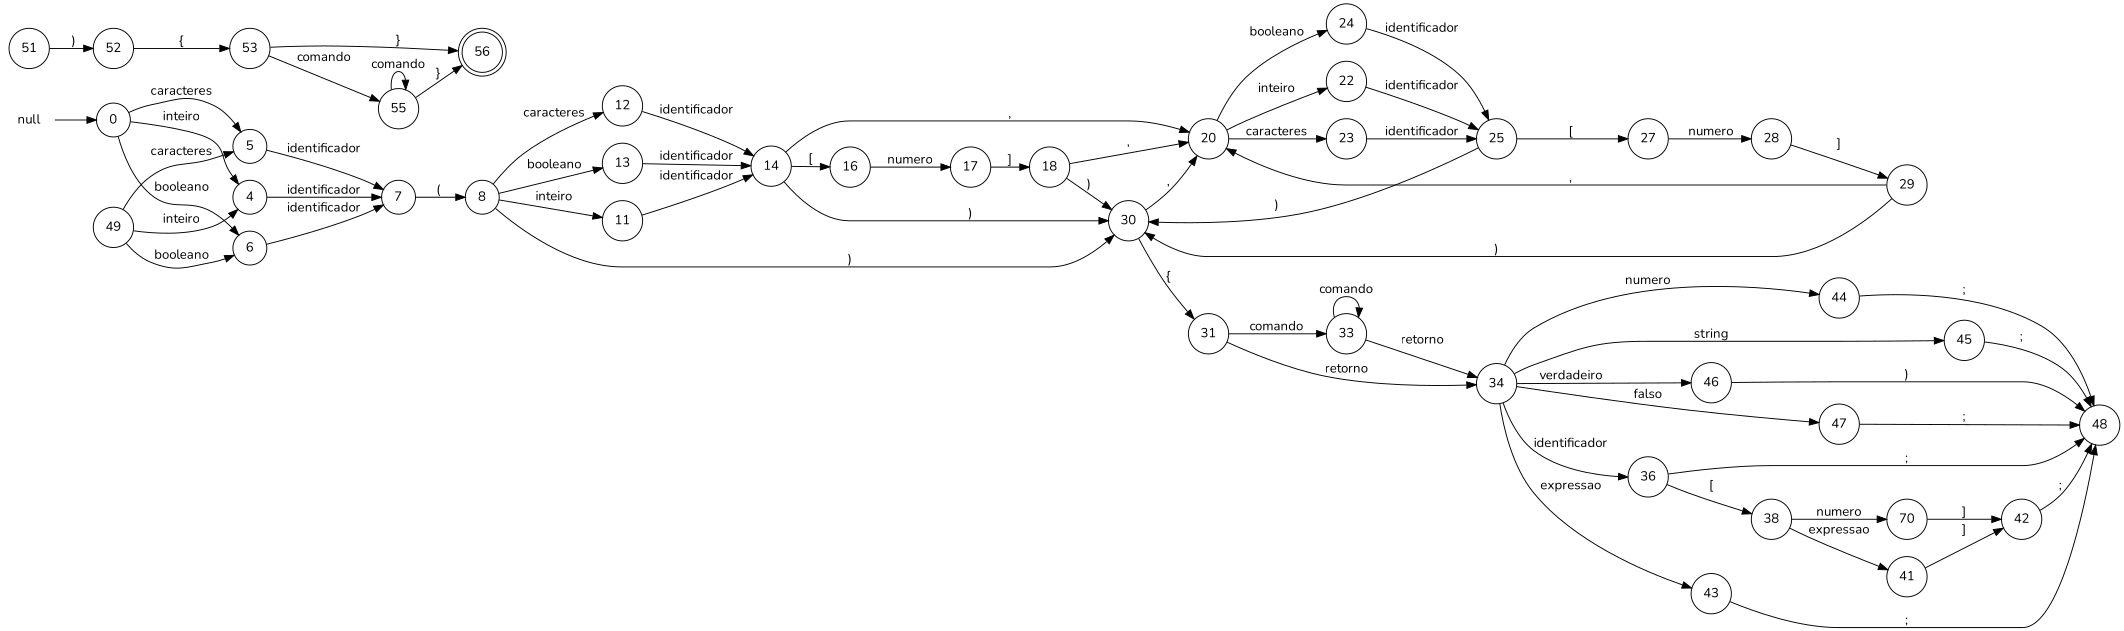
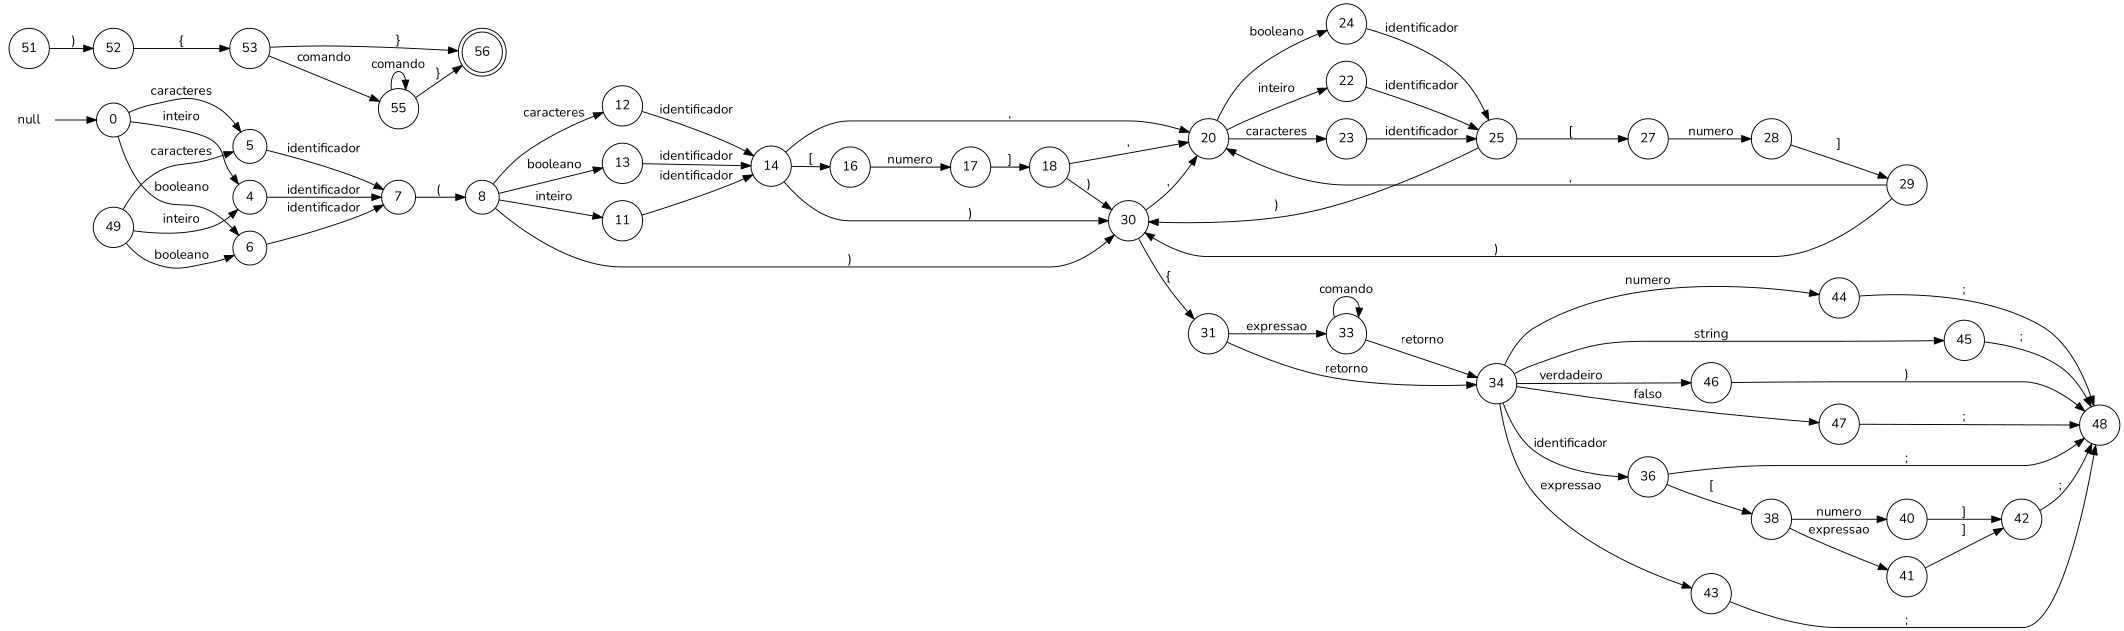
  digraph {
    fontname=Nunito
    rankdir=LR
    node [fontname=Nunito shape=circle]
    edge [fontname=Nunito]
    null [shape=plaintext]
    0
    4
    5
    6
    56 [shape=doublecircle]
    7
    8
    51
    52
    11
    12
    13
    30
    14
    31
    20
    16
    33
    34
    17
    22
    23
    24
    18
    25
    27
    28
    29
    36
    43
    44
    45
    46
    47
    38
    48
-   40 [label=70]
+   40
    41
    42
    49
    53
    55
    null -> 0
    0 -> 4 [label=inteiro]
    0 -> 5 [label=caracteres]
    0 -> 6 [label=booleano]
    4 -> 7 [label=identificador]
    5 -> 7 [label=identificador]
    6 -> 7 [label=identificador]
    7 -> 8 [label="("]
    8 -> 11 [label=inteiro]
    8 -> 12 [label=caracteres]
    8 -> 13 [label=booleano]
    8 -> 30 [label=")"]
    51 -> 52 [label=")"]
    52 -> 53 [label="{"]
    11 -> 14 [label=identificador]
    12 -> 14 [label=identificador]
    13 -> 14 [label=identificador]
    30 -> 31 [label="{"]
    30 -> 20 [label=","]
    14 -> 30 [label=")"]
    14 -> 20 [label=","]
    14 -> 16 [label="["]
-   31 -> 33 [label=comando]
+   31 -> 33 [label=expressao]
    31 -> 34 [label=retorno]
    20 -> 22 [label=inteiro]
    20 -> 23 [label=caracteres]
    20 -> 24 [label=booleano]
    16 -> 17 [label=numero]
    33 -> 33 [label=comando]
    33 -> 34 [label=retorno]
    34 -> 36 [label=identificador]
    34 -> 43 [label=expressao]
    34 -> 44 [label=numero]
    34 -> 45 [label=string]
    34 -> 46 [label=verdadeiro]
    34 -> 47 [label=falso]
    17 -> 18 [label="]"]
    22 -> 25 [label=identificador]
    23 -> 25 [label=identificador]
    24 -> 25 [label=identificador]
    18 -> 30 [label=")"]
    18 -> 20 [label=","]
    25 -> 30 [label=")"]
    25 -> 27 [label="["]
    27 -> 28 [label=numero]
    28 -> 29 [label="]"]
    29 -> 30 [label=")"]
    29 -> 20 [label=","]
    36 -> 38 [label="["]
    36 -> 48 [label=";"]
    43 -> 48 [label=";"]
    44 -> 48 [label=";"]
    45 -> 48 [label=";"]
    46 -> 48 [label=")"]
    47 -> 48 [label=";"]
    38 -> 40 [label=numero]
    38 -> 41 [label=expressao]
    40 -> 42 [label="]"]
    41 -> 42 [label="]"]
    42 -> 48 [label=";"]
    49 -> 4 [label=inteiro]
    49 -> 5 [label=caracteres]
    49 -> 6 [label=booleano]
    53 -> 56 [label="}"]
    53 -> 55 [label=comando]
    55 -> 56 [label="}"]
    55 -> 55 [label=comando]
  }
